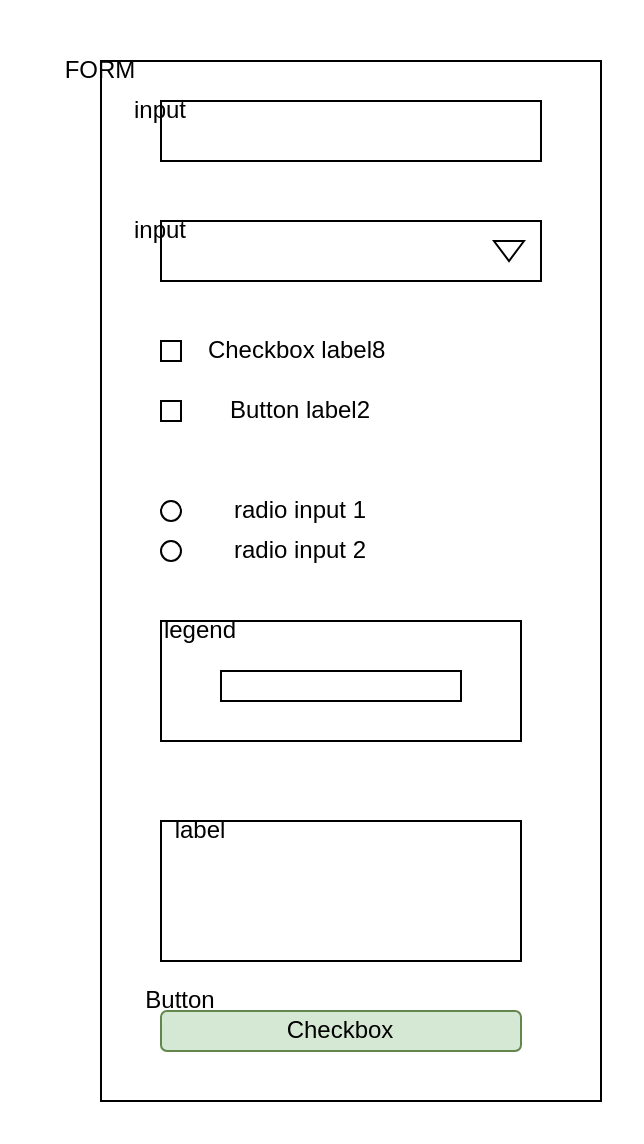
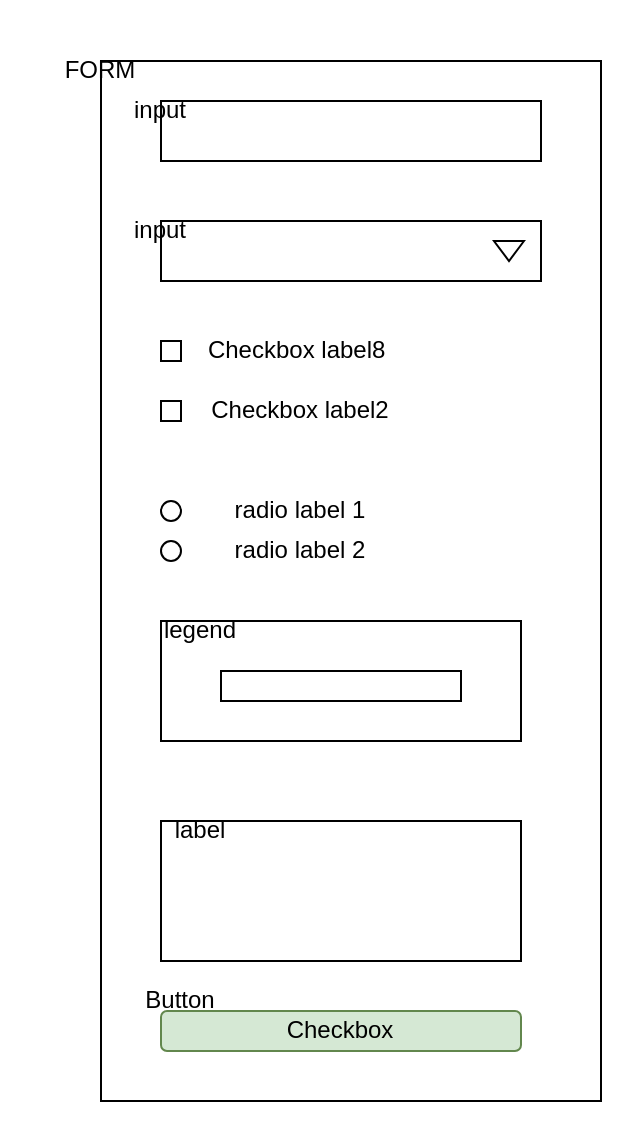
  <mxCell id="0" />
  <mxCell id="1" parent="0" />
  <mxCell id="2" value="" style="rounded=0;whiteSpace=wrap;html=1;" vertex="1" parent="1"><mxGeometry x="50" y="30" width="250" height="520" as="geometry" /></mxCell>
  <mxCell id="3" value="FORM" style="text;html=1;strokeColor=none;fillColor=none;align=center;verticalAlign=middle;whiteSpace=wrap;rounded=0;" vertex="1" parent="1"><mxGeometry x="20" y="20" width="60" height="30" as="geometry" /></mxCell>
  <mxCell id="4" value="" style="rounded=0;whiteSpace=wrap;html=1;" vertex="1" parent="1"><mxGeometry x="80" y="50" width="190" height="30" as="geometry" /></mxCell>
  <mxCell id="5" value="" style="rounded=0;whiteSpace=wrap;html=1;" vertex="1" parent="1"><mxGeometry x="80" y="110" width="190" height="30" as="geometry" /></mxCell>
  <mxCell id="6" value="input" style="text;html=1;strokeColor=none;fillColor=none;align=center;verticalAlign=middle;whiteSpace=wrap;rounded=0;" vertex="1" parent="1"><mxGeometry x="50" y="40" width="60" height="30" as="geometry" /></mxCell>
  <mxCell id="7" value="input" style="text;html=1;strokeColor=none;fillColor=none;align=center;verticalAlign=middle;whiteSpace=wrap;rounded=0;" vertex="1" parent="1"><mxGeometry x="50" y="100" width="60" height="30" as="geometry" /></mxCell>
  <mxCell id="8" value="" style="triangle;html=1;whiteSpace=wrap;rotation=90;" vertex="1" parent="1"><mxGeometry x="249" y="117.5" width="10" height="15" as="geometry" /></mxCell>
  <mxCell id="9" value="" style="rounded=0;whiteSpace=wrap;html=1;" vertex="1" parent="1"><mxGeometry x="80" y="200" width="10" height="10" as="geometry" /></mxCell>
  <mxCell id="10" value="" style="rounded=0;whiteSpace=wrap;html=1;" vertex="1" parent="1"><mxGeometry x="80" y="170" width="10" height="10" as="geometry" /></mxCell>
  <mxCell id="11" value="Checkbox label8&amp;nbsp;" style="text;html=1;strokeColor=none;fillColor=none;align=center;verticalAlign=middle;whiteSpace=wrap;rounded=0;" vertex="1" parent="1"><mxGeometry x="90" y="170" width="120" height="10" as="geometry" /></mxCell>
- <mxCell id="12" value="Button label2" style="text;html=1;strokeColor=none;fillColor=none;align=center;verticalAlign=middle;whiteSpace=wrap;rounded=0;" vertex="1" parent="1"><mxGeometry x="90" y="200" width="120" height="10" as="geometry" /></mxCell>
+ <mxCell id="12" value="Checkbox label2" style="text;html=1;strokeColor=none;fillColor=none;align=center;verticalAlign=middle;whiteSpace=wrap;rounded=0;" vertex="1" parent="1"><mxGeometry x="90" y="200" width="120" height="10" as="geometry" /></mxCell>
  <mxCell id="13" value="" style="ellipse;whiteSpace=wrap;html=1;aspect=fixed;" vertex="1" parent="1"><mxGeometry x="80" y="250" width="10" height="10" as="geometry" /></mxCell>
- <mxCell id="14" value="radio input 1" style="text;html=1;strokeColor=none;fillColor=none;align=center;verticalAlign=middle;whiteSpace=wrap;rounded=0;" vertex="1" parent="1"><mxGeometry x="100" y="250" width="100" height="10" as="geometry" /></mxCell>
- <mxCell id="15" value="radio input 2" style="text;html=1;strokeColor=none;fillColor=none;align=center;verticalAlign=middle;whiteSpace=wrap;rounded=0;" vertex="1" parent="1"><mxGeometry x="90" y="270" width="120" height="10" as="geometry" /></mxCell>
+ <mxCell id="14" value="radio label 1" style="text;html=1;strokeColor=none;fillColor=none;align=center;verticalAlign=middle;whiteSpace=wrap;rounded=0;" vertex="1" parent="1"><mxGeometry x="100" y="250" width="100" height="10" as="geometry" /></mxCell>
+ <mxCell id="15" value="radio label 2" style="text;html=1;strokeColor=none;fillColor=none;align=center;verticalAlign=middle;whiteSpace=wrap;rounded=0;" vertex="1" parent="1"><mxGeometry x="90" y="270" width="120" height="10" as="geometry" /></mxCell>
  <mxCell id="16" value="" style="ellipse;whiteSpace=wrap;html=1;aspect=fixed;" vertex="1" parent="1"><mxGeometry x="80" y="270" width="10" height="10" as="geometry" /></mxCell>
  <mxCell id="17" value="" style="rounded=0;whiteSpace=wrap;html=1;" vertex="1" parent="1"><mxGeometry x="80" y="310" width="180" height="60" as="geometry" /></mxCell>
  <mxCell id="18" value="" style="rounded=0;whiteSpace=wrap;html=1;" vertex="1" parent="1"><mxGeometry x="110" y="335" width="120" height="15" as="geometry" /></mxCell>
  <mxCell id="19" value="legend" style="text;html=1;strokeColor=none;fillColor=none;align=center;verticalAlign=middle;whiteSpace=wrap;rounded=0;" vertex="1" parent="1"><mxGeometry x="70" y="300" width="60" height="30" as="geometry" /></mxCell>
  <mxCell id="20" value="" style="rounded=0;whiteSpace=wrap;html=1;" vertex="1" parent="1"><mxGeometry x="80" y="410" width="180" height="70" as="geometry" /></mxCell>
  <mxCell id="21" value="label" style="text;html=1;strokeColor=none;fillColor=none;align=center;verticalAlign=middle;whiteSpace=wrap;rounded=0;" vertex="1" parent="1"><mxGeometry x="70" y="400" width="60" height="30" as="geometry" /></mxCell>
  <mxCell id="22" value="Checkbox" style="rounded=1;whiteSpace=wrap;html=1;fillColor=#d5e8d4;strokeColor=#62874D;" vertex="1" parent="1"><mxGeometry x="80" y="505" width="180" height="20" as="geometry" /></mxCell>
  <mxCell id="23" value="Button" style="text;html=1;strokeColor=none;fillColor=none;align=center;verticalAlign=middle;whiteSpace=wrap;rounded=0;" vertex="1" parent="1"><mxGeometry x="60" y="485" width="60" height="30" as="geometry" /></mxCell>
